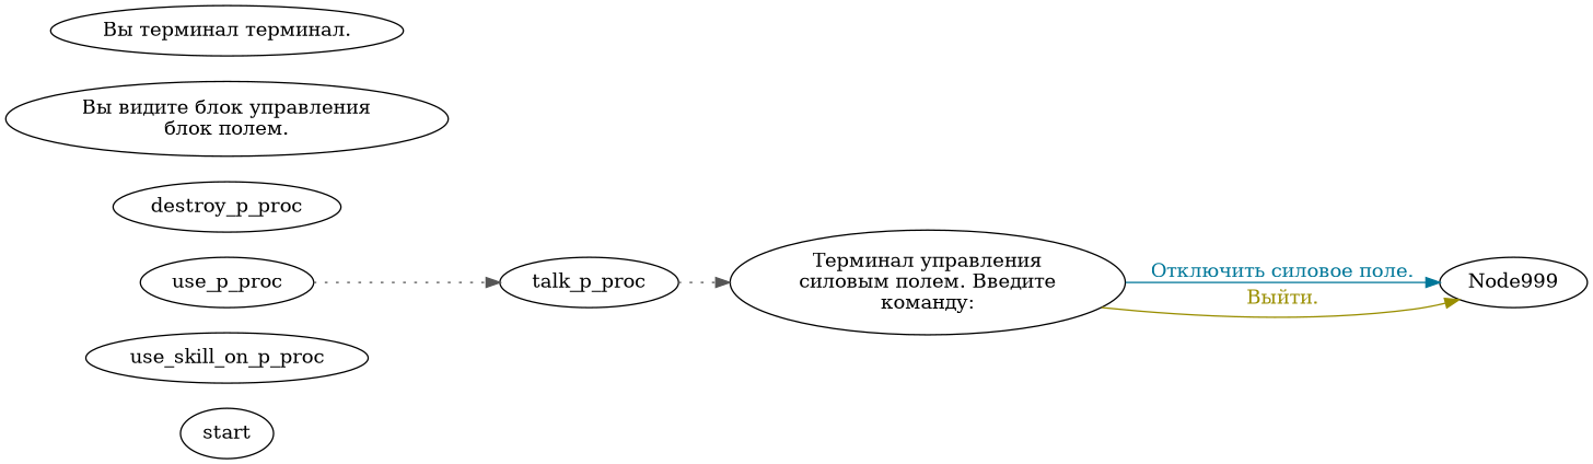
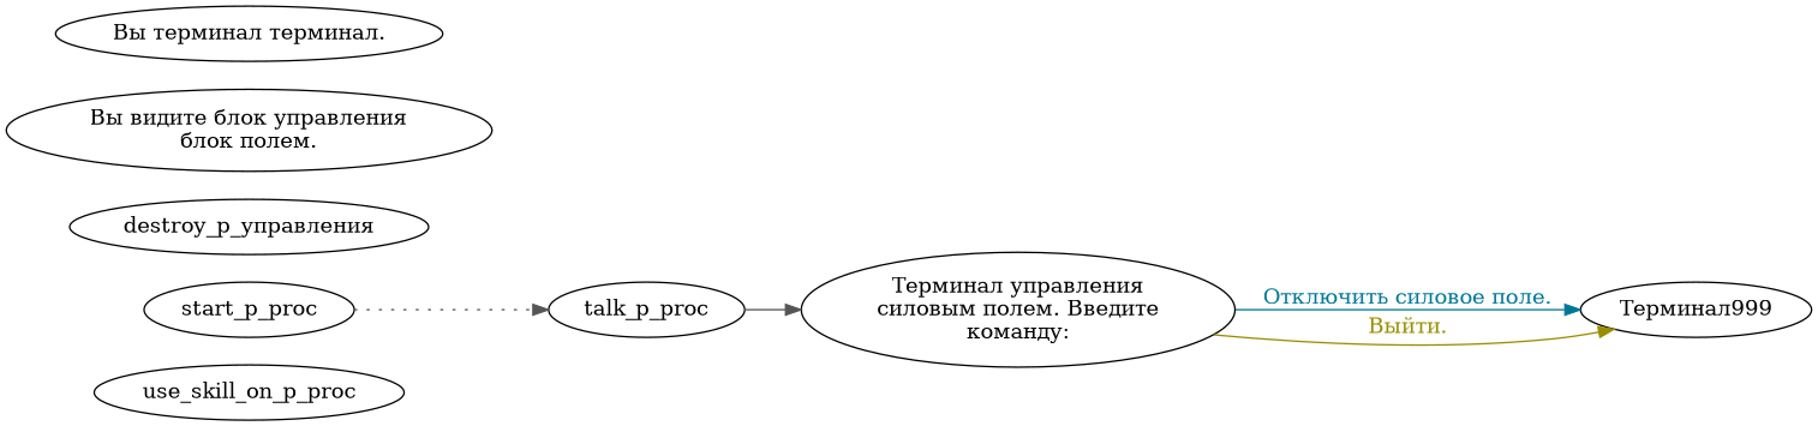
  digraph {
    rankdir=LR
    node [color="#000000" fillcolor="#FFFFFF" style=filled]
    edge [color="#555555"]
-   start
    use_skill_on_p_proc
-   use_p_proc
+   use_p_proc [label=start_p_proc]
    talk_p_proc
    n5 [label="Терминал управления\nсиловым полем. Введите\nкоманду:"]
-   Node999
-   destroy_p_proc
+   Node999 [label="Терминал999"]
+   destroy_p_proc [label="destroy_p_управления"]
    n8 [label="Вы видите блок управления\nблок полем."]
    n9 [label="Вы терминал терминал."]
    use_p_proc -> talk_p_proc [style=dotted]
-   talk_p_proc -> n5 [style=dotted]
+   talk_p_proc -> n5 [style=solid]
    n5 -> Node999 [color="#007799" fontcolor="#007799" label="Отключить силовое поле."]
    n5 -> Node999 [color="#998E00" fontcolor="#998E00" label="Выйти."]
  }
